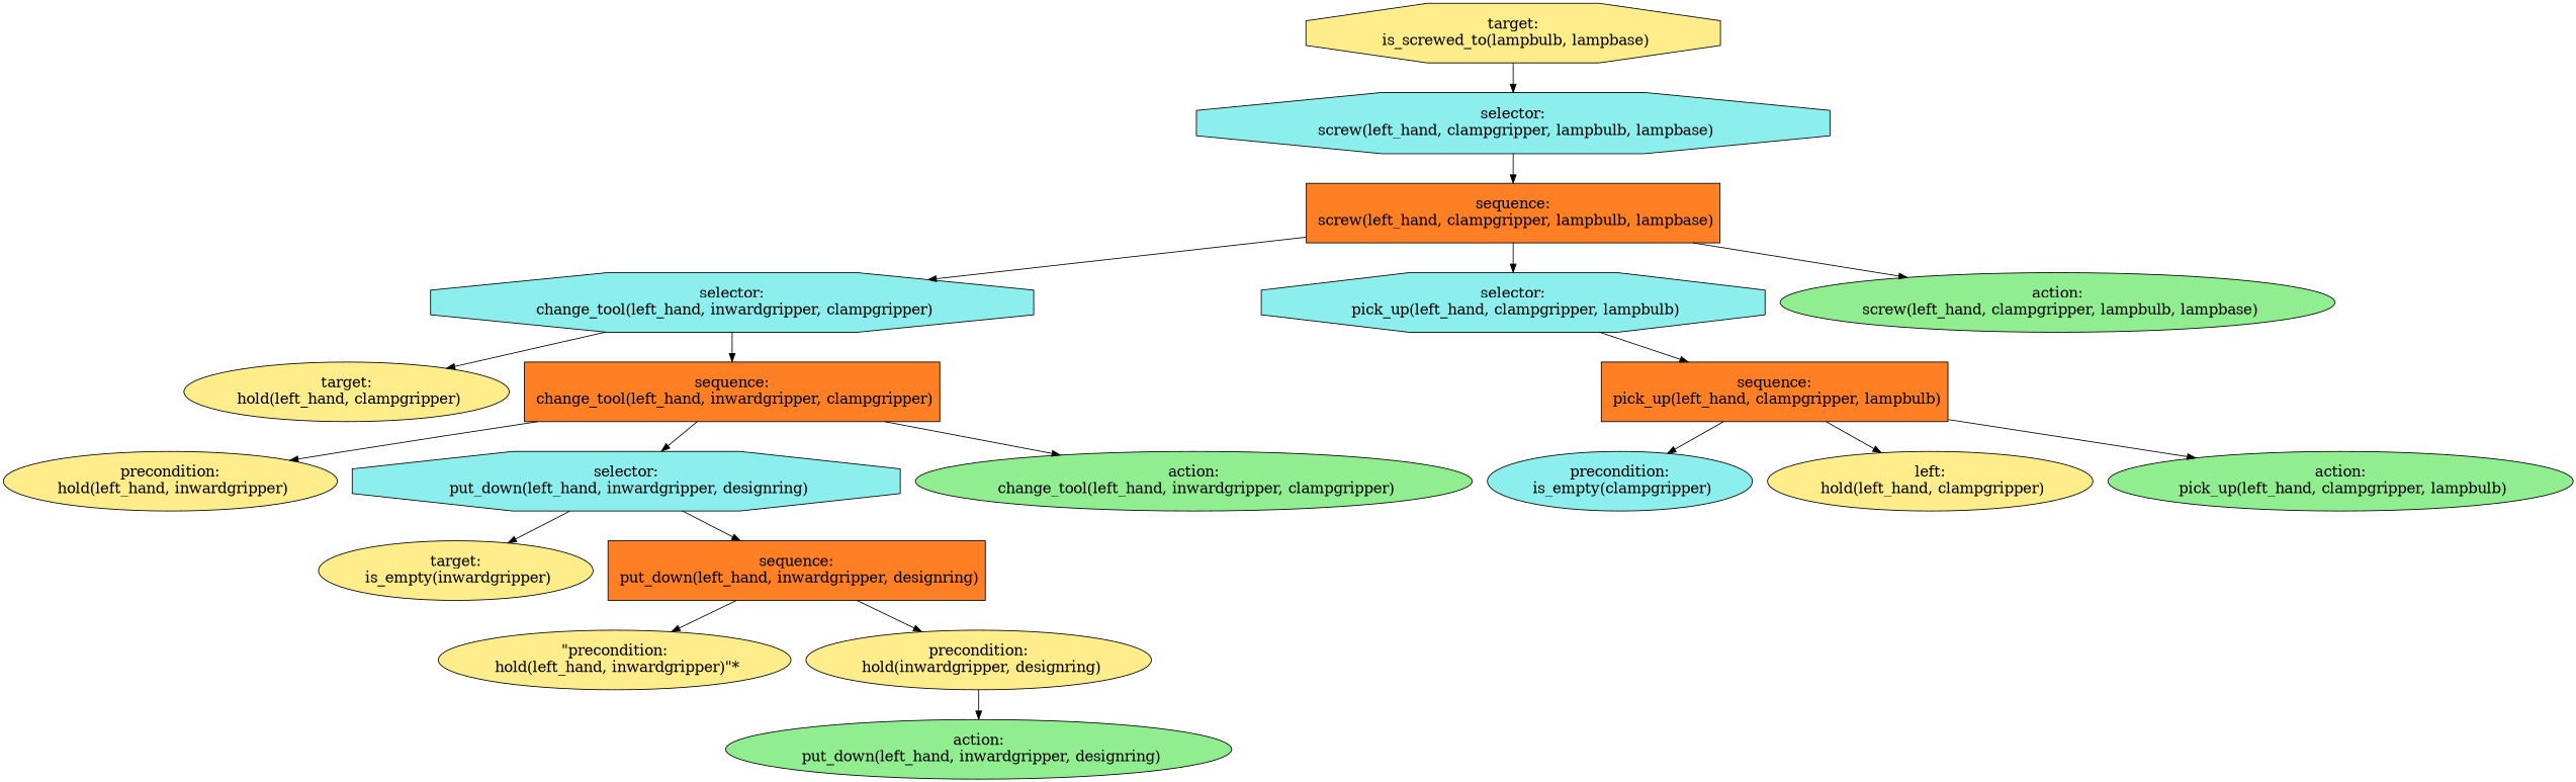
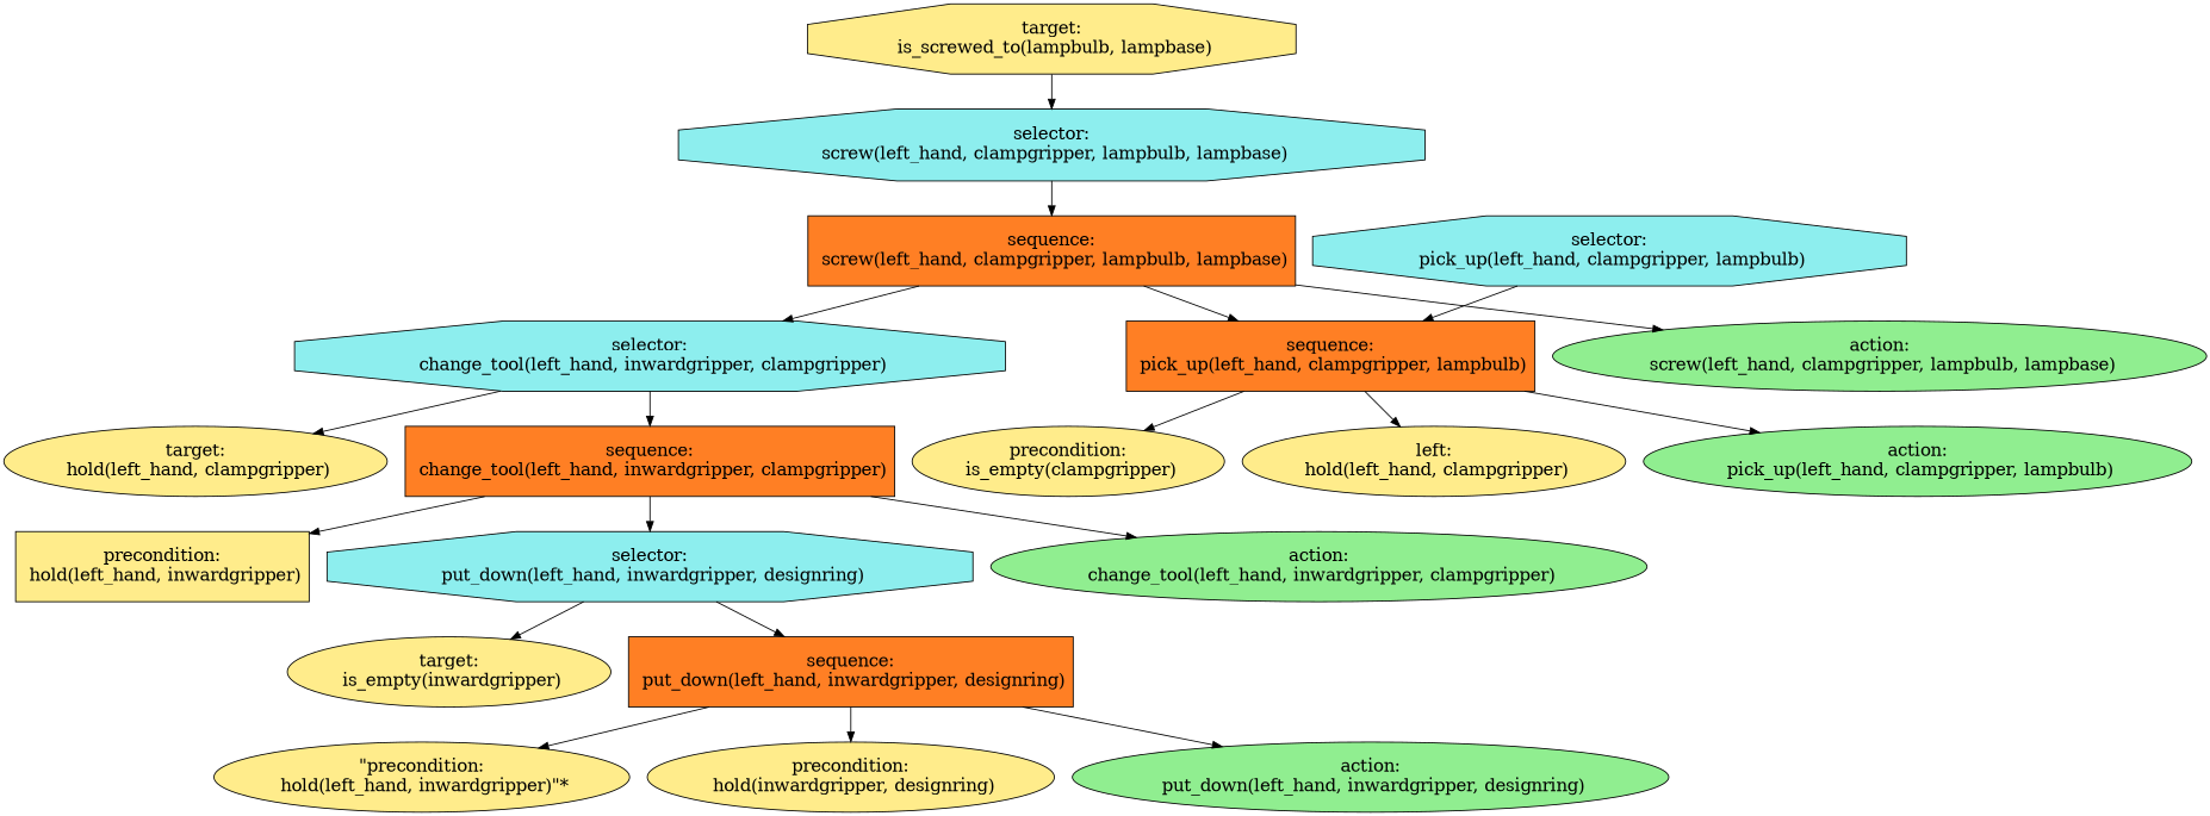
  digraph {
    fontname="times-roman"
    ordering=out
    node [fillcolor=lightgoldenrod1 fontcolor=black fontname="times-roman" fontsize=18 shape=ellipse style=filled]
    edge [fontname="times-roman"]
    n1 [fillcolor=darkslategray2 label="selector:\n screw(left_hand, clampgripper, lampbulb, lampbase)" shape=octagon]
    n2 [fillcolor=chocolate1 height=1.0 label="sequence:\n screw(left_hand, clampgripper, lampbulb, lampbase)" shape=box]
    n3 [height=1.0 label="target:\n is_screwed_to(lampbulb, lampbase)" shape=octagon]
    n4 [fillcolor=darkslategray2 height=1.0 label="selector:\n change_tool(left_hand, inwardgripper, clampgripper)" shape=octagon]
    n5 [fillcolor=darkslategray2 height=1.0 label="selector:\n pick_up(left_hand, clampgripper, lampbulb)" shape=octagon]
    n6 [fillcolor=lightgreen height=1.0 label="action:\n screw(left_hand, clampgripper, lampbulb, lampbase)"]
    n7 [height=1.0 label="target:\n hold(left_hand, clampgripper)"]
    n8 [fillcolor=chocolate1 height=1.0 label="sequence:\n change_tool(left_hand, inwardgripper, clampgripper)" shape=box]
    n9 [fillcolor=chocolate1 height=1.0 label="sequence:\n pick_up(left_hand, clampgripper, lampbulb)" shape=box]
-   n10 [height=1.0 label="precondition:\n hold(left_hand, inwardgripper)"]
+   n10 [height=1.0 label="precondition:\n hold(left_hand, inwardgripper)" shape=box]
    n11 [fillcolor=darkslategray2 height=1.0 label="selector:\n put_down(left_hand, inwardgripper, designring)" shape=octagon]
    n12 [fillcolor=lightgreen height=1.0 label="action:\n change_tool(left_hand, inwardgripper, clampgripper)"]
    n13 [height=1.0 label="target:\n is_empty(inwardgripper)"]
    n14 [fillcolor=chocolate1 height=1.0 label="sequence:\n put_down(left_hand, inwardgripper, designring)" shape=box]
    n15 [height=1.0 label="\"precondition:\n hold(left_hand, inwardgripper)\"*"]
    n16 [height=1.0 label="precondition:\n hold(inwardgripper, designring)"]
    n17 [fillcolor=lightgreen height=1.0 label="action:\n put_down(left_hand, inwardgripper, designring)"]
-   n18 [fillcolor=darkslategray2 height=1.0 label="precondition:\n is_empty(clampgripper)"]
+   n18 [height=1.0 label="precondition:\n is_empty(clampgripper)"]
    n19 [height=1.0 label="left:\n hold(left_hand, clampgripper)"]
    n20 [fillcolor=lightgreen height=1.0 label="action:\n pick_up(left_hand, clampgripper, lampbulb)"]
    n1 -> n2
    n2 -> n4
-   n2 -> n5
+   n2 -> n9
    n2 -> n6
    n3 -> n1
    n4 -> n7
    n4 -> n8
    n5 -> n9
    n8 -> n10
    n8 -> n11
    n8 -> n12
    n9 -> n18
    n9 -> n19
    n9 -> n20
    n11 -> n13
    n11 -> n14
    n14 -> n15
    n14 -> n16
-   n16 -> n17
+   n14 -> n17
  }
